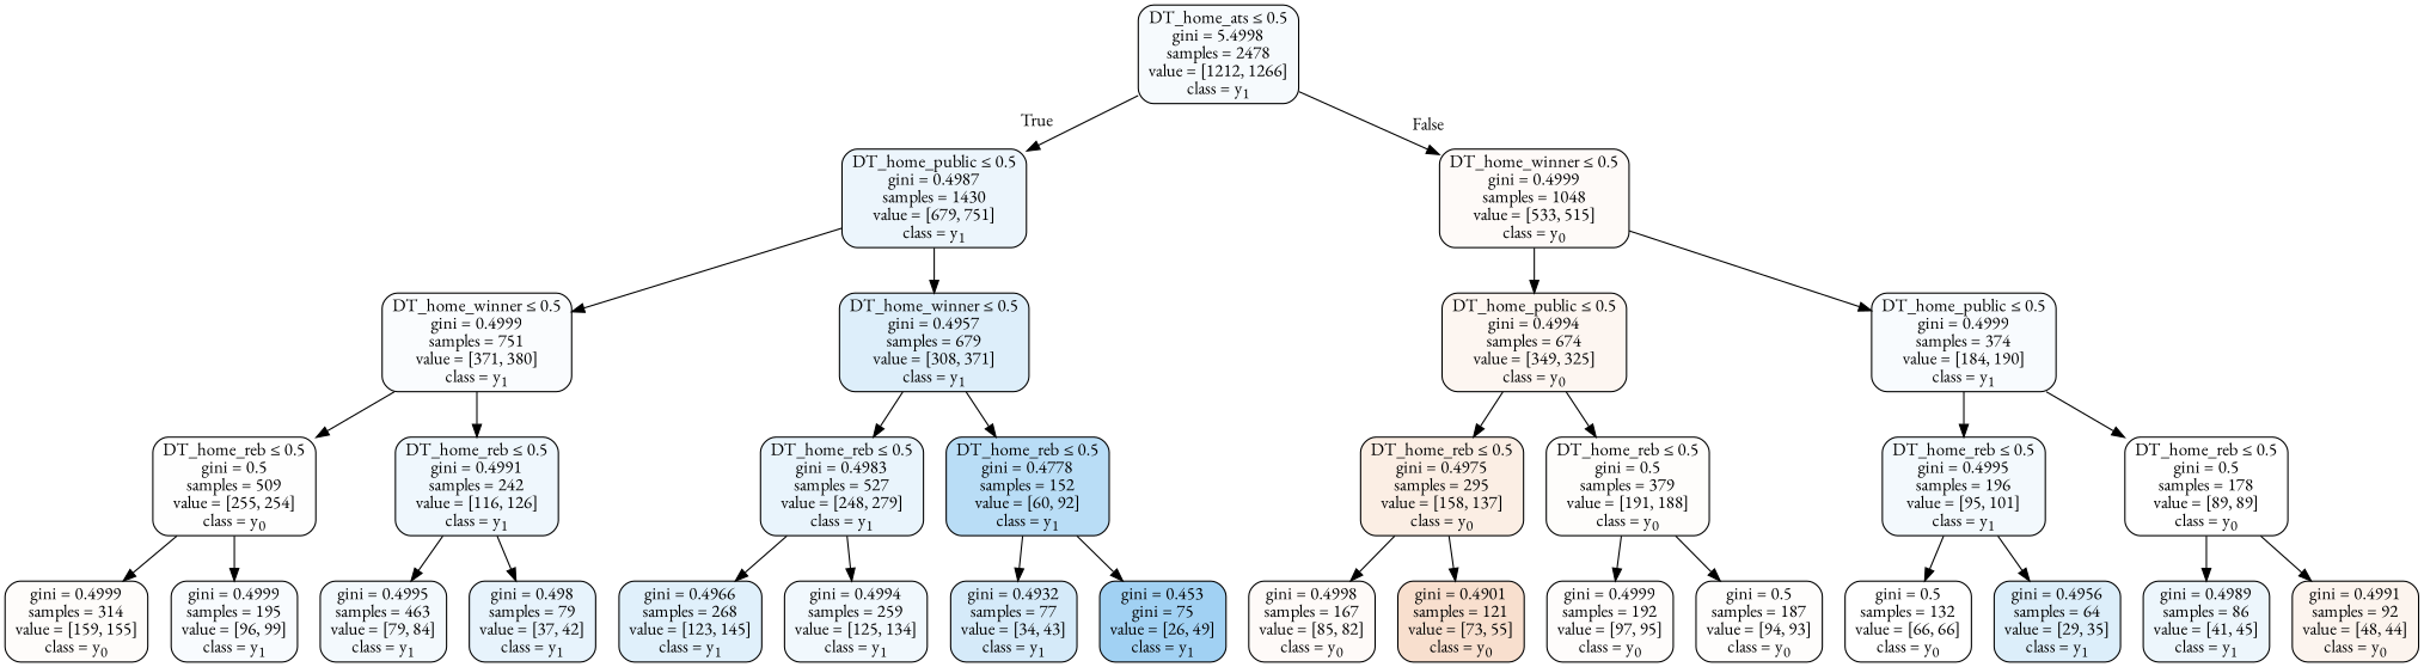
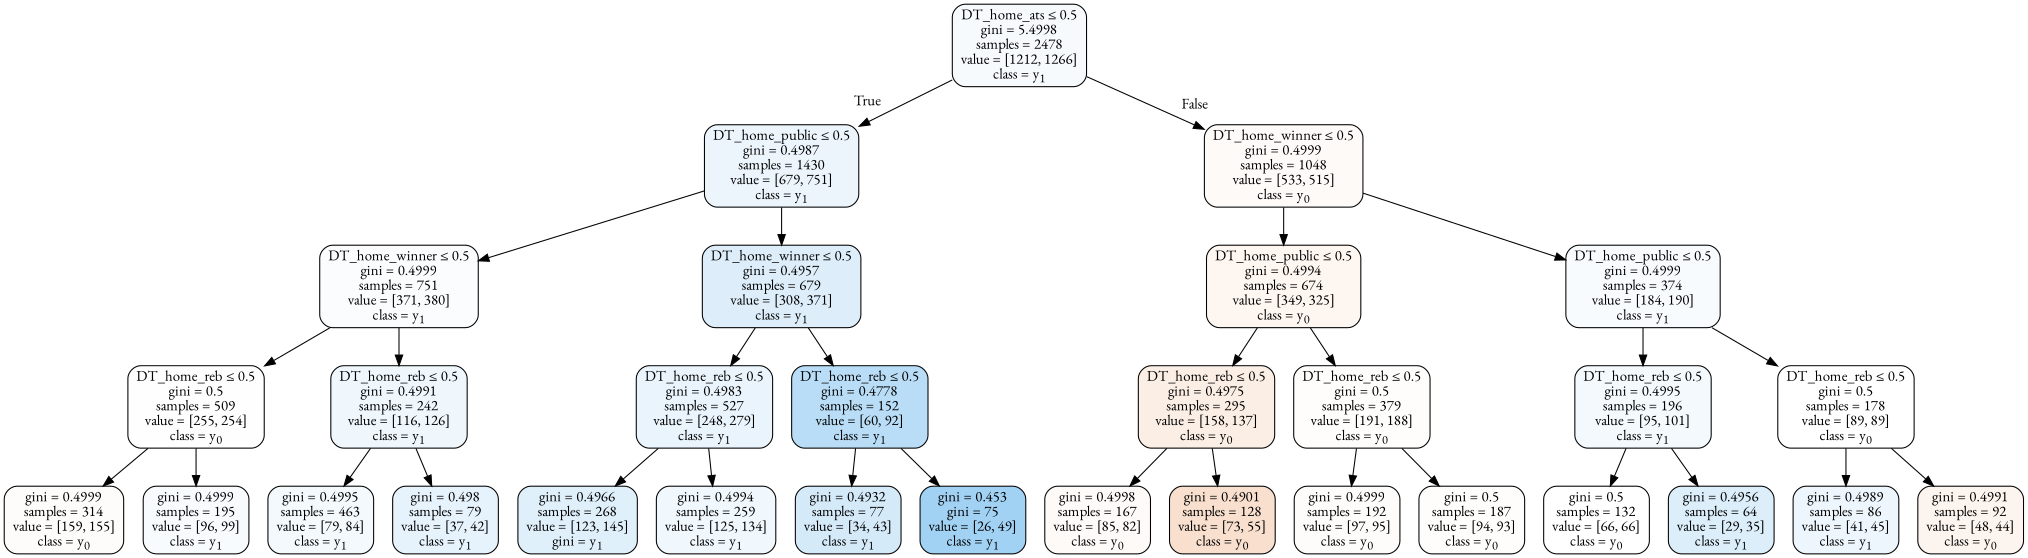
  digraph {
    fontname="EB Garamond"
    node [color=black fillcolor="#e5813909" fontname="EB Garamond" shape=box style="filled, rounded"]
    edge [fontname="EB Garamond"]
    n1 [fillcolor="#399de50b" label=<DT_home_ats &le; 0.5<br/>gini = 5.4998<br/>samples = 2478<br/>value = [1212, 1266]<br/>class = y<SUB>1</SUB>>]
    n2 [fillcolor="#399de518" label=<DT_home_public &le; 0.5<br/>gini = 0.4987<br/>samples = 1430<br/>value = [679, 751]<br/>class = y<SUB>1</SUB>>]
    n3 [label=<DT_home_winner &le; 0.5<br/>gini = 0.4999<br/>samples = 1048<br/>value = [533, 515]<br/>class = y<SUB>0</SUB>>]
    n4 [fillcolor="#399de506" label=<DT_home_winner &le; 0.5<br/>gini = 0.4999<br/>samples = 751<br/>value = [371, 380]<br/>class = y<SUB>1</SUB>>]
    n5 [fillcolor="#399de52b" label=<DT_home_winner &le; 0.5<br/>gini = 0.4957<br/>samples = 679<br/>value = [308, 371]<br/>class = y<SUB>1</SUB>>]
    n6 [fillcolor="#e5813912" label=<DT_home_public &le; 0.5<br/>gini = 0.4994<br/>samples = 674<br/>value = [349, 325]<br/>class = y<SUB>0</SUB>>]
    n7 [fillcolor="#399de508" label=<DT_home_public &le; 0.5<br/>gini = 0.4999<br/>samples = 374<br/>value = [184, 190]<br/>class = y<SUB>1</SUB>>]
    n8 [fillcolor="#e5813901" label=<DT_home_reb &le; 0.5<br/>gini = 0.5<br/>samples = 509<br/>value = [255, 254]<br/>class = y<SUB>0</SUB>>]
    n9 [fillcolor="#399de514" label=<DT_home_reb &le; 0.5<br/>gini = 0.4991<br/>samples = 242<br/>value = [116, 126]<br/>class = y<SUB>1</SUB>>]
    n10 [fillcolor="#399de51c" label=<DT_home_reb &le; 0.5<br/>gini = 0.4983<br/>samples = 527<br/>value = [248, 279]<br/>class = y<SUB>1</SUB>>]
    n11 [fillcolor="#399de559" label=<DT_home_reb &le; 0.5<br/>gini = 0.4778<br/>samples = 152<br/>value = [60, 92]<br/>class = y<SUB>1</SUB>>]
    n12 [fillcolor="#e5813906" label=<gini = 0.4999<br/>samples = 314<br/>value = [159, 155]<br/>class = y<SUB>0</SUB>>]
    n13 [fillcolor="#399de508" label=<gini = 0.4999<br/>samples = 195<br/>value = [96, 99]<br/>class = y<SUB>1</SUB>>]
    n14 [fillcolor="#399de50f" label=<gini = 0.4995<br/>samples = 463<br/>value = [79, 84]<br/>class = y<SUB>1</SUB>>]
    n15 [fillcolor="#399de51e" label=<gini = 0.498<br/>samples = 79<br/>value = [37, 42]<br/>class = y<SUB>1</SUB>>]
-   n16 [fillcolor="#399de527" label=<gini = 0.4966<br/>samples = 268<br/>value = [123, 145]<br/>class = y<SUB>1</SUB>>]
+   n16 [fillcolor="#399de527" label=<gini = 0.4966<br/>samples = 268<br/>value = [123, 145]<br/>gini = y<SUB>1</SUB>>]
    n17 [fillcolor="#399de511" label=<gini = 0.4994<br/>samples = 259<br/>value = [125, 134]<br/>class = y<SUB>1</SUB>>]
    n18 [fillcolor="#399de535" label=<gini = 0.4932<br/>samples = 77<br/>value = [34, 43]<br/>class = y<SUB>1</SUB>>]
    n19 [fillcolor="#399de578" label=<gini = 0.453<br/>gini = 75<br/>value = [26, 49]<br/>class = y<SUB>1</SUB>>]
    n20 [fillcolor="#e5813922" label=<DT_home_reb &le; 0.5<br/>gini = 0.4975<br/>samples = 295<br/>value = [158, 137]<br/>class = y<SUB>0</SUB>>]
    n21 [fillcolor="#e5813904" label=<DT_home_reb &le; 0.5<br/>gini = 0.5<br/>samples = 379<br/>value = [191, 188]<br/>class = y<SUB>0</SUB>>]
    n22 [fillcolor="#399de50f" label=<DT_home_reb &le; 0.5<br/>gini = 0.4995<br/>samples = 196<br/>value = [95, 101]<br/>class = y<SUB>1</SUB>>]
    n23 [fillcolor="#e5813900" label=<DT_home_reb &le; 0.5<br/>gini = 0.5<br/>samples = 178<br/>value = [89, 89]<br/>class = y<SUB>0</SUB>>]
    n24 [label=<gini = 0.4998<br/>samples = 167<br/>value = [85, 82]<br/>class = y<SUB>0</SUB>>]
-   n25 [fillcolor="#e581393f" label=<gini = 0.4901<br/>samples = 121<br/>value = [73, 55]<br/>class = y<SUB>0</SUB>>]
+   n25 [fillcolor="#e581393f" label=<gini = 0.4901<br/>samples = 128<br/>value = [73, 55]<br/>class = y<SUB>0</SUB>>]
    n26 [fillcolor="#e5813905" label=<gini = 0.4999<br/>samples = 192<br/>value = [97, 95]<br/>class = y<SUB>0</SUB>>]
    n27 [fillcolor="#e5813903" label=<gini = 0.5<br/>samples = 187<br/>value = [94, 93]<br/>class = y<SUB>0</SUB>>]
    n28 [fillcolor="#e5813900" label=<gini = 0.5<br/>samples = 132<br/>value = [66, 66]<br/>class = y<SUB>0</SUB>>]
    n29 [fillcolor="#399de52c" label=<gini = 0.4956<br/>samples = 64<br/>value = [29, 35]<br/>class = y<SUB>1</SUB>>]
    n30 [fillcolor="#399de517" label=<gini = 0.4989<br/>samples = 86<br/>value = [41, 45]<br/>class = y<SUB>1</SUB>>]
    n31 [fillcolor="#e5813915" label=<gini = 0.4991<br/>samples = 92<br/>value = [48, 44]<br/>class = y<SUB>0</SUB>>]
    n1 -> n2 [headlabel=True labelangle=45 labeldistance=2.5]
    n1 -> n3 [headlabel=False labelangle=-45 labeldistance=2.5]
    n2 -> n4
    n2 -> n5
    n3 -> n6
    n3 -> n7
    n4 -> n8
    n4 -> n9
    n5 -> n10
    n5 -> n11
    n6 -> n20
    n6 -> n21
    n7 -> n22
    n7 -> n23
    n8 -> n12
    n8 -> n13
    n9 -> n14
    n9 -> n15
    n10 -> n16
    n10 -> n17
    n11 -> n18
    n11 -> n19
    n20 -> n24
    n20 -> n25
    n21 -> n26
    n21 -> n27
    n22 -> n28
    n22 -> n29
    n23 -> n30
    n23 -> n31
  }
